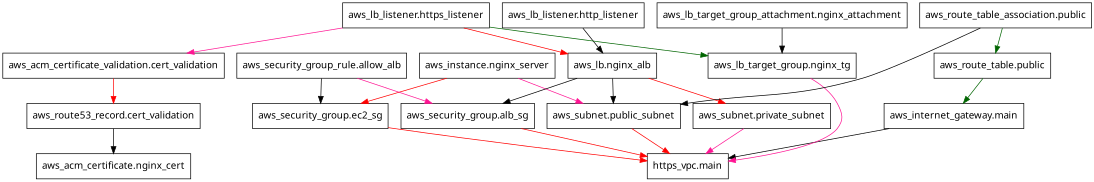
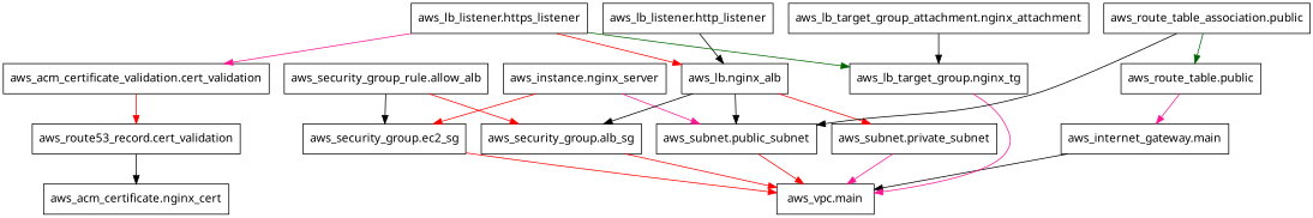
  digraph {
    rankdir=TB
    node [fontname="sans-serif" shape=rect]
    edge [color=red]
    n1 [label="aws_acm_certificate.nginx_cert"]
    n2 [label="aws_acm_certificate_validation.cert_validation"]
    n3 [label="aws_route53_record.cert_validation"]
    n4 [label="aws_instance.nginx_server"]
    n5 [label="aws_security_group.ec2_sg"]
    n6 [label="aws_subnet.public_subnet"]
-   n7 [label="https_vpc.main"]
+   n7 [label="aws_vpc.main"]
    n8 [label="aws_internet_gateway.main"]
    n9 [label="aws_lb.nginx_alb"]
    n10 [label="aws_security_group.alb_sg"]
    n11 [label="aws_subnet.private_subnet"]
    n12 [label="aws_lb_listener.http_listener"]
    n13 [label="aws_lb_listener.https_listener"]
    n14 [label="aws_lb_target_group.nginx_tg"]
    n15 [label="aws_lb_target_group_attachment.nginx_attachment"]
    n16 [label="aws_route_table.public"]
    n17 [label="aws_route_table_association.public"]
    n18 [label="aws_security_group_rule.allow_alb"]
    n2 -> n3
    n3 -> n1 [color=black]
    n4 -> n5
    n4 -> n6 [color=deeppink]
    n5 -> n7
    n6 -> n7
    n8 -> n7 [color=black]
    n9 -> n6 [color=black]
    n9 -> n10 [color=black]
    n9 -> n11
    n10 -> n7
    n11 -> n7 [color=deeppink]
    n12 -> n9 [color=black]
    n13 -> n2 [color=deeppink]
    n13 -> n9
    n13 -> n14 [color=darkgreen]
    n14 -> n7 [color=deeppink]
    n15 -> n14 [color=black]
-   n16 -> n8 [color=darkgreen]
+   n16 -> n8 [color=deeppink]
    n17 -> n6 [color=black]
    n17 -> n16 [color=darkgreen]
    n18 -> n5 [color=black]
-   n18 -> n10 [color=deeppink]
+   n18 -> n10
  }
